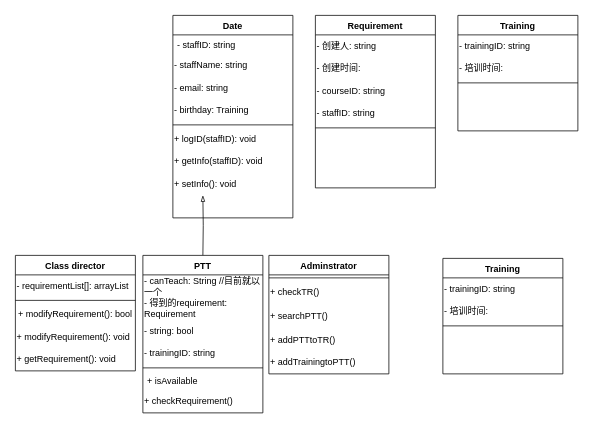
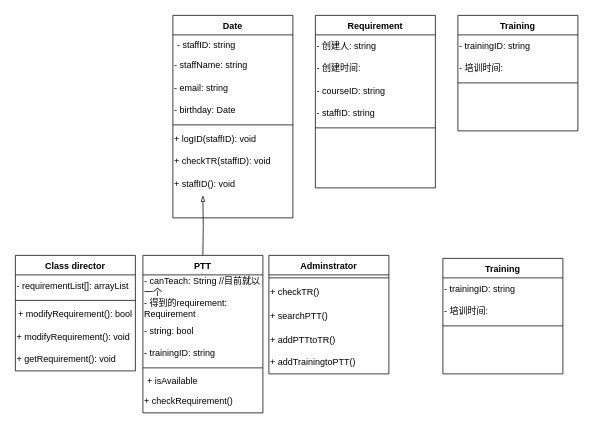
  <mxCell id="0" />
  <mxCell id="1" parent="0" />
  <mxCell id="2" value="Date" style="swimlane;fontStyle=1;align=center;verticalAlign=top;childLayout=stackLayout;horizontal=1;startSize=26;horizontalStack=0;resizeParent=1;resizeLast=0;collapsible=1;marginBottom=0;rounded=0;shadow=0;strokeWidth=1;" parent="1" vertex="1"><mxGeometry x="230" y="20" width="160" height="270" as="geometry"><mxRectangle x="230" y="140" width="160" height="26" as="alternateBounds" /></mxGeometry></mxCell>
  <mxCell id="3" value="- staffID: string" style="text;align=left;verticalAlign=top;spacingLeft=4;spacingRight=4;overflow=hidden;rotatable=0;points=[[0,0.5],[1,0.5]];portConstraint=eastwest;" parent="2" vertex="1"><mxGeometry y="26" width="160" height="26" as="geometry" /></mxCell>
  <mxCell id="4" value="- staffName: string" style="text;html=1;strokeColor=none;fillColor=none;align=left;verticalAlign=middle;whiteSpace=wrap;rounded=0;" parent="2" vertex="1"><mxGeometry y="52" width="160" height="30" as="geometry" /></mxCell>
  <mxCell id="5" value="- email: string" style="text;html=1;strokeColor=none;fillColor=none;align=left;verticalAlign=middle;whiteSpace=wrap;rounded=0;" parent="2" vertex="1"><mxGeometry y="82" width="160" height="30" as="geometry" /></mxCell>
- <mxCell id="6" value="- birthday: Training" style="text;html=1;strokeColor=none;fillColor=none;align=left;verticalAlign=middle;whiteSpace=wrap;rounded=0;" parent="2" vertex="1"><mxGeometry y="112" width="160" height="30" as="geometry" /></mxCell>
+ <mxCell id="6" value="- birthday: Date" style="text;html=1;strokeColor=none;fillColor=none;align=left;verticalAlign=middle;whiteSpace=wrap;rounded=0;" parent="2" vertex="1"><mxGeometry y="112" width="160" height="30" as="geometry" /></mxCell>
  <mxCell id="7" value="" style="line;html=1;strokeWidth=1;align=left;verticalAlign=middle;spacingTop=-1;spacingLeft=3;spacingRight=3;rotatable=0;labelPosition=right;points=[];portConstraint=eastwest;" parent="2" vertex="1"><mxGeometry y="142" width="160" height="8" as="geometry" /></mxCell>
  <mxCell id="8" value="+ logID(staffID): void" style="text;html=1;strokeColor=none;fillColor=none;align=left;verticalAlign=middle;whiteSpace=wrap;rounded=0;" parent="2" vertex="1"><mxGeometry y="150" width="160" height="30" as="geometry" /></mxCell>
- <mxCell id="9" value="+ getInfo(staffID): void" style="text;html=1;strokeColor=none;fillColor=none;align=left;verticalAlign=middle;whiteSpace=wrap;rounded=0;" parent="2" vertex="1"><mxGeometry y="180" width="160" height="30" as="geometry" /></mxCell>
- <mxCell id="10" value="+ setInfo(): void" style="text;html=1;strokeColor=none;fillColor=none;align=left;verticalAlign=middle;whiteSpace=wrap;rounded=0;" parent="2" vertex="1"><mxGeometry y="210" width="160" height="30" as="geometry" /></mxCell>
+ <mxCell id="9" value="+ checkTR(staffID): void" style="text;html=1;strokeColor=none;fillColor=none;align=left;verticalAlign=middle;whiteSpace=wrap;rounded=0;" parent="2" vertex="1"><mxGeometry y="180" width="160" height="30" as="geometry" /></mxCell>
+ <mxCell id="10" value="+ staffID(): void" style="text;html=1;strokeColor=none;fillColor=none;align=left;verticalAlign=middle;whiteSpace=wrap;rounded=0;" parent="2" vertex="1"><mxGeometry y="210" width="160" height="30" as="geometry" /></mxCell>
  <mxCell id="11" value="Class director" style="swimlane;fontStyle=1;align=center;verticalAlign=top;childLayout=stackLayout;horizontal=1;startSize=26;horizontalStack=0;resizeParent=1;resizeLast=0;collapsible=1;marginBottom=0;rounded=0;shadow=0;strokeWidth=1;" parent="1" vertex="1"><mxGeometry x="20" y="340" width="160" height="154" as="geometry"><mxRectangle x="130" y="380" width="160" height="26" as="alternateBounds" /></mxGeometry></mxCell>
  <mxCell id="12" value="- requirementList[]: arrayList" style="text;html=1;strokeColor=none;fillColor=none;align=left;verticalAlign=middle;whiteSpace=wrap;rounded=0;" parent="11" vertex="1"><mxGeometry y="26" width="160" height="30" as="geometry" /></mxCell>
  <mxCell id="13" value="" style="line;html=1;strokeWidth=1;align=left;verticalAlign=middle;spacingTop=-1;spacingLeft=3;spacingRight=3;rotatable=0;labelPosition=right;points=[];portConstraint=eastwest;" parent="11" vertex="1"><mxGeometry y="56" width="160" height="8" as="geometry" /></mxCell>
  <mxCell id="14" value="+ modifyRequirement(): bool" style="text;html=1;strokeColor=none;fillColor=none;align=center;verticalAlign=middle;whiteSpace=wrap;rounded=0;" parent="11" vertex="1"><mxGeometry y="64" width="160" height="30" as="geometry" /></mxCell>
  <mxCell id="15" value="+ modifyRequirement(): void" style="text;html=1;strokeColor=none;fillColor=none;align=left;verticalAlign=middle;whiteSpace=wrap;rounded=0;" parent="11" vertex="1"><mxGeometry y="94" width="160" height="30" as="geometry" /></mxCell>
  <mxCell id="16" value="+ getRequirement(): void" style="text;html=1;strokeColor=none;fillColor=none;align=left;verticalAlign=middle;whiteSpace=wrap;rounded=0;" parent="11" vertex="1"><mxGeometry y="124" width="160" height="30" as="geometry" /></mxCell>
  <mxCell id="17" style="edgeStyle=orthogonalEdgeStyle;rounded=0;orthogonalLoop=1;jettySize=auto;html=1;exitX=0.5;exitY=0;exitDx=0;exitDy=0;entryX=0.25;entryY=1;entryDx=0;entryDy=0;endArrow=blockThin;endFill=0;" parent="1" target="10" edge="1"><mxGeometry relative="1" as="geometry"><mxPoint x="270" y="340" as="sourcePoint" /></mxGeometry></mxCell>
  <mxCell id="18" value="Adminstrator" style="swimlane;fontStyle=1;align=center;verticalAlign=top;childLayout=stackLayout;horizontal=1;startSize=26;horizontalStack=0;resizeParent=1;resizeLast=0;collapsible=1;marginBottom=0;rounded=0;shadow=0;strokeWidth=1;" parent="1" vertex="1"><mxGeometry x="358" y="340" width="160" height="158" as="geometry"><mxRectangle x="340" y="380" width="170" height="26" as="alternateBounds" /></mxGeometry></mxCell>
  <mxCell id="19" value="" style="line;html=1;strokeWidth=1;align=left;verticalAlign=middle;spacingTop=-1;spacingLeft=3;spacingRight=3;rotatable=0;labelPosition=right;points=[];portConstraint=eastwest;" parent="18" vertex="1"><mxGeometry y="26" width="160" height="8" as="geometry" /></mxCell>
  <mxCell id="20" value="+ checkTR()" style="text;html=1;strokeColor=none;fillColor=none;align=left;verticalAlign=middle;whiteSpace=wrap;rounded=0;" parent="18" vertex="1"><mxGeometry y="34" width="160" height="30" as="geometry" /></mxCell>
  <mxCell id="21" value="+ searchPTT()" style="text;html=1;strokeColor=none;fillColor=none;align=left;verticalAlign=middle;whiteSpace=wrap;rounded=0;" parent="18" vertex="1"><mxGeometry y="64" width="160" height="34" as="geometry" /></mxCell>
  <mxCell id="22" value="+ addPTTtoTR()" style="text;html=1;strokeColor=none;fillColor=none;align=left;verticalAlign=middle;whiteSpace=wrap;rounded=0;" parent="18" vertex="1"><mxGeometry y="98" width="160" height="30" as="geometry" /></mxCell>
  <mxCell id="23" value="+ addTrainingtoPTT()" style="text;html=1;strokeColor=none;fillColor=none;align=left;verticalAlign=middle;whiteSpace=wrap;rounded=0;" parent="18" vertex="1"><mxGeometry y="128" width="160" height="30" as="geometry" /></mxCell>
  <mxCell id="24" value="Requirement" style="swimlane;fontStyle=1;align=center;verticalAlign=top;childLayout=stackLayout;horizontal=1;startSize=26;horizontalStack=0;resizeParent=1;resizeLast=0;collapsible=1;marginBottom=0;rounded=0;shadow=0;strokeWidth=1;swimlaneFillColor=default;" parent="1" vertex="1"><mxGeometry x="420" y="20" width="160" height="230" as="geometry"><mxRectangle x="550" y="140" width="160" height="26" as="alternateBounds" /></mxGeometry></mxCell>
  <mxCell id="25" value="- 创建人: string" style="text;html=1;strokeColor=none;fillColor=none;align=left;verticalAlign=middle;whiteSpace=wrap;rounded=0;" parent="24" vertex="1"><mxGeometry y="26" width="160" height="30" as="geometry" /></mxCell>
  <mxCell id="26" value="- 创建时间:" style="text;html=1;strokeColor=none;fillColor=none;align=left;verticalAlign=middle;whiteSpace=wrap;rounded=0;" parent="24" vertex="1"><mxGeometry y="56" width="160" height="30" as="geometry" /></mxCell>
  <mxCell id="27" value="- courseID: string" style="text;html=1;strokeColor=none;fillColor=none;align=left;verticalAlign=middle;whiteSpace=wrap;rounded=0;" parent="24" vertex="1"><mxGeometry y="86" width="160" height="30" as="geometry" /></mxCell>
  <mxCell id="28" value="- staffID: string" style="text;html=1;strokeColor=none;fillColor=none;align=left;verticalAlign=middle;whiteSpace=wrap;rounded=0;" parent="24" vertex="1"><mxGeometry y="116" width="160" height="30" as="geometry" /></mxCell>
  <mxCell id="29" value="" style="line;html=1;strokeWidth=1;align=left;verticalAlign=middle;spacingTop=-1;spacingLeft=3;spacingRight=3;rotatable=0;labelPosition=right;points=[];portConstraint=eastwest;" parent="24" vertex="1"><mxGeometry y="146" width="160" height="8" as="geometry" /></mxCell>
  <mxCell id="30" value="Training" style="swimlane;fontStyle=1;align=center;verticalAlign=top;childLayout=stackLayout;horizontal=1;startSize=26;horizontalStack=0;resizeParent=1;resizeLast=0;collapsible=1;marginBottom=0;rounded=0;shadow=0;strokeWidth=1;swimlaneFillColor=default;" parent="1" vertex="1"><mxGeometry x="610" y="20" width="160" height="154" as="geometry"><mxRectangle x="550" y="140" width="160" height="26" as="alternateBounds" /></mxGeometry></mxCell>
  <mxCell id="31" value="- trainingID: string" style="text;html=1;strokeColor=none;fillColor=none;align=left;verticalAlign=middle;whiteSpace=wrap;rounded=0;" parent="30" vertex="1"><mxGeometry y="26" width="160" height="30" as="geometry" /></mxCell>
  <mxCell id="32" value="- 培训时间:" style="text;html=1;strokeColor=none;fillColor=none;align=left;verticalAlign=middle;whiteSpace=wrap;rounded=0;" parent="30" vertex="1"><mxGeometry y="56" width="160" height="30" as="geometry" /></mxCell>
  <mxCell id="33" value="" style="line;html=1;strokeWidth=1;align=left;verticalAlign=middle;spacingTop=-1;spacingLeft=3;spacingRight=3;rotatable=0;labelPosition=right;points=[];portConstraint=eastwest;" parent="30" vertex="1"><mxGeometry y="86" width="160" height="8" as="geometry" /></mxCell>
  <mxCell id="34" value="PTT" style="swimlane;fontStyle=1;align=center;verticalAlign=top;childLayout=stackLayout;horizontal=1;startSize=26;horizontalStack=0;resizeParent=1;resizeParentMax=0;resizeLast=0;collapsible=1;marginBottom=0;whiteSpace=wrap;html=1;" parent="1" vertex="1"><mxGeometry x="190" y="340" width="160" height="210" as="geometry" /></mxCell>
  <mxCell id="35" value="- canTeach: String //目前就以一个" style="text;html=1;strokeColor=none;fillColor=none;align=left;verticalAlign=middle;whiteSpace=wrap;rounded=0;" parent="34" vertex="1"><mxGeometry y="26" width="160" height="30" as="geometry" /></mxCell>
  <mxCell id="36" value="- 得到的requirement: Requirement" style="text;html=1;strokeColor=none;fillColor=none;align=left;verticalAlign=middle;whiteSpace=wrap;rounded=0;" parent="34" vertex="1"><mxGeometry y="56" width="160" height="30" as="geometry" /></mxCell>
  <mxCell id="37" value="- string: bool" style="text;html=1;strokeColor=none;fillColor=none;align=left;verticalAlign=middle;whiteSpace=wrap;rounded=0;" parent="34" vertex="1"><mxGeometry y="86" width="160" height="30" as="geometry" /></mxCell>
  <mxCell id="38" value="- trainingID: string" style="text;html=1;strokeColor=none;fillColor=none;align=left;verticalAlign=middle;whiteSpace=wrap;rounded=0;" parent="34" vertex="1"><mxGeometry y="116" width="160" height="30" as="geometry" /></mxCell>
  <mxCell id="39" value="" style="line;strokeWidth=1;fillColor=none;align=left;verticalAlign=middle;spacingTop=-1;spacingLeft=3;spacingRight=3;rotatable=0;labelPosition=right;points=[];portConstraint=eastwest;strokeColor=inherit;" parent="34" vertex="1"><mxGeometry y="146" width="160" height="8" as="geometry" /></mxCell>
  <mxCell id="40" value="+ isAvailable" style="text;strokeColor=none;fillColor=none;align=left;verticalAlign=top;spacingLeft=4;spacingRight=4;overflow=hidden;rotatable=0;points=[[0,0.5],[1,0.5]];portConstraint=eastwest;whiteSpace=wrap;html=1;" parent="34" vertex="1"><mxGeometry y="154" width="160" height="26" as="geometry" /></mxCell>
  <mxCell id="41" value="+ checkRequirement()" style="text;html=1;strokeColor=none;fillColor=none;align=left;verticalAlign=middle;whiteSpace=wrap;rounded=0;" parent="34" vertex="1"><mxGeometry y="180" width="160" height="30" as="geometry" /></mxCell>
  <mxCell id="42" value="Training" style="swimlane;fontStyle=1;align=center;verticalAlign=top;childLayout=stackLayout;horizontal=1;startSize=26;horizontalStack=0;resizeParent=1;resizeLast=0;collapsible=1;marginBottom=0;rounded=0;shadow=0;strokeWidth=1;swimlaneFillColor=default;" parent="1" vertex="1"><mxGeometry x="590" y="344" width="160" height="154" as="geometry"><mxRectangle x="550" y="140" width="160" height="26" as="alternateBounds" /></mxGeometry></mxCell>
  <mxCell id="43" value="- trainingID: string" style="text;html=1;strokeColor=none;fillColor=none;align=left;verticalAlign=middle;whiteSpace=wrap;rounded=0;" parent="42" vertex="1"><mxGeometry y="26" width="160" height="30" as="geometry" /></mxCell>
  <mxCell id="44" value="- 培训时间:" style="text;html=1;strokeColor=none;fillColor=none;align=left;verticalAlign=middle;whiteSpace=wrap;rounded=0;" parent="42" vertex="1"><mxGeometry y="56" width="160" height="30" as="geometry" /></mxCell>
  <mxCell id="45" value="" style="line;html=1;strokeWidth=1;align=left;verticalAlign=middle;spacingTop=-1;spacingLeft=3;spacingRight=3;rotatable=0;labelPosition=right;points=[];portConstraint=eastwest;" parent="42" vertex="1"><mxGeometry y="86" width="160" height="8" as="geometry" /></mxCell>
